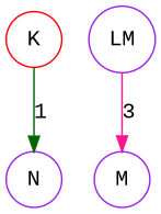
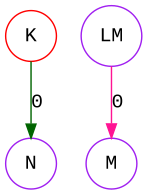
  digraph {
    fontname="Liberation Mono"
    node [color=purple fontname="Liberation Mono" shape=circle]
    edge [fontname="Liberation Mono"]
    n1 [color=red label=K]
    n2 [label=N]
    n3 [label=LM]
    n4 [label=M]
-   n1 -> n2 [color=darkgreen label="1 "]
-   n3 -> n4 [color=deeppink label="3 "]
+   n1 -> n2 [color=darkgreen label="0 "]
+   n3 -> n4 [color=deeppink label="0 "]
  }
